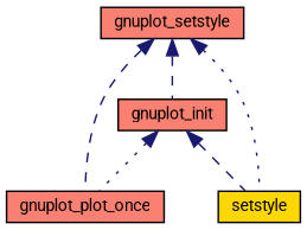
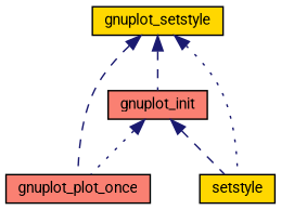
  digraph {
    fontname=Roboto
    rankdir=TB
    node [color=black fillcolor=gold fontname=Roboto fontsize=10 shape=record style=filled]
    edge [color=midnightblue dir=back fontname=Roboto fontsize=10 labelfontname=Helvetica labelfontsize=10 style=dashed]
-   n1 [fillcolor=salmon fontcolor=black height=0.2 label=gnuplot_setstyle width=0.4]
+   n1 [fontcolor=black height=0.2 label=gnuplot_setstyle width=0.4]
    n2 [fillcolor=salmon height=0.2 label=gnuplot_init width=0.4]
    n3 [fillcolor=salmon height=0.2 label=gnuplot_plot_once width=0.4]
    n4 [height=0.2 label=setstyle width=0.4]
    n1 -> n2
    n1 -> n3
    n1 -> n4 [style=dotted]
    n2 -> n3 [style=dotted]
    n2 -> n4
  }
